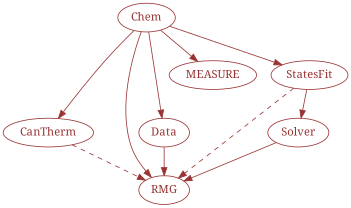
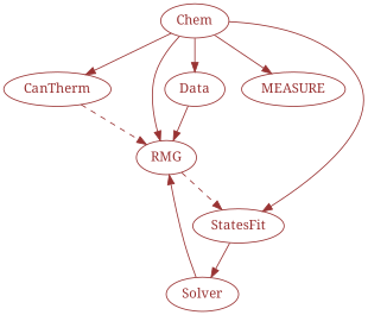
  digraph {
    fontname="Noto Serif"
    node [color="#993333" fontcolor="#993333" fontname="Noto Serif"]
    edge [color="#993333" fontname="Noto Serif"]
    CanTherm
    RMG
    Chem
    Data
    MEASURE
    StatesFit
    Solver
    CanTherm -> RMG [style=dashed]
    Chem -> CanTherm
    Chem -> RMG
    Chem -> Data
    Chem -> MEASURE
    Chem -> StatesFit
    Data -> RMG
-   StatesFit -> RMG [style=dashed]
+   RMG -> StatesFit [style=dashed]
    StatesFit -> Solver
    Solver -> RMG
  }
